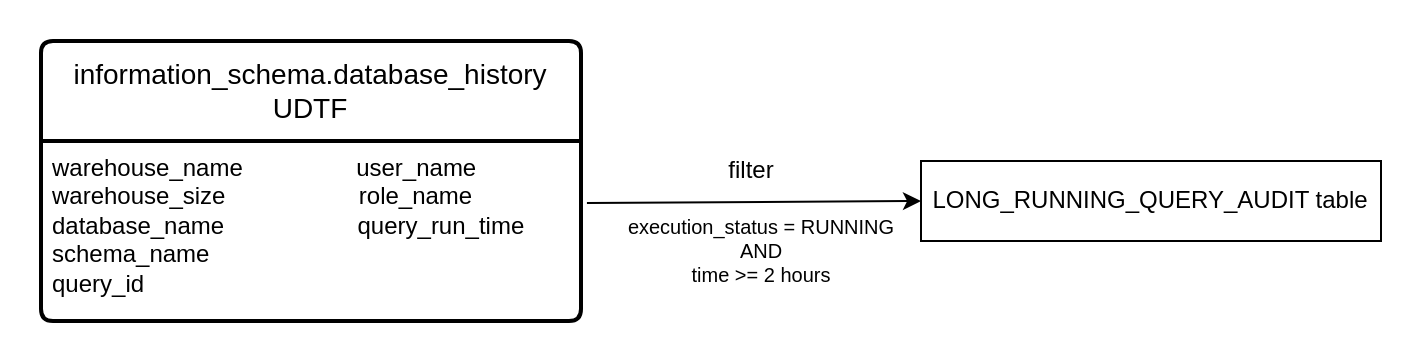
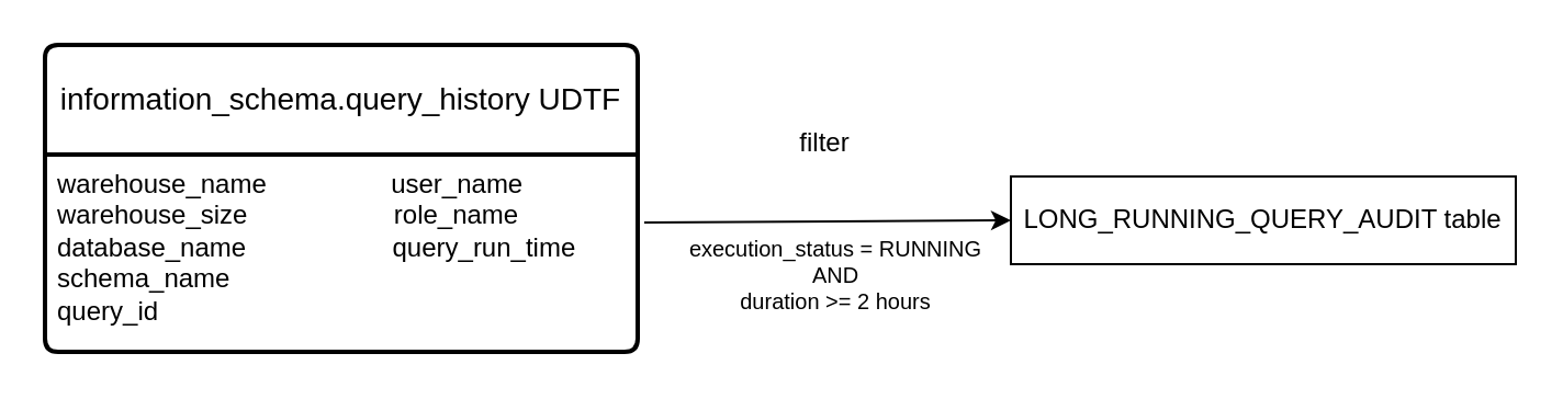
  <mxCell id="0" />
  <mxCell id="1" parent="0" />
- <mxCell id="2" value="information_schema.database_history UDTF" style="swimlane;childLayout=stackLayout;horizontal=1;startSize=50;horizontalStack=0;rounded=1;fontSize=14;fontStyle=0;strokeWidth=2;resizeParent=0;resizeLast=1;shadow=0;dashed=0;align=center;arcSize=4;whiteSpace=wrap;html=1;" vertex="1" parent="1"><mxGeometry x="20" y="20" width="270" height="140" as="geometry"><mxRectangle x="20" y="260" width="300" height="50" as="alternateBounds" /></mxGeometry></mxCell>
+ <mxCell id="2" value="information_schema.query_history UDTF" style="swimlane;childLayout=stackLayout;horizontal=1;startSize=50;horizontalStack=0;rounded=1;fontSize=14;fontStyle=0;strokeWidth=2;resizeParent=0;resizeLast=1;shadow=0;dashed=0;align=center;arcSize=4;whiteSpace=wrap;html=1;" vertex="1" parent="1"><mxGeometry x="20" y="20" width="270" height="140" as="geometry"><mxRectangle x="20" y="260" width="300" height="50" as="alternateBounds" /></mxGeometry></mxCell>
  <mxCell id="3" value="warehouse_name&amp;nbsp; &amp;nbsp; &amp;nbsp; &amp;nbsp; &amp;nbsp; &amp;nbsp; &amp;nbsp; &amp;nbsp; &amp;nbsp;user_name&lt;br&gt;warehouse_size&amp;nbsp; &amp;nbsp; &amp;nbsp; &amp;nbsp; &amp;nbsp; &amp;nbsp; &amp;nbsp; &amp;nbsp; &amp;nbsp; &amp;nbsp; role_name&lt;br&gt;database_name&amp;nbsp; &amp;nbsp; &amp;nbsp; &amp;nbsp; &amp;nbsp; &amp;nbsp; &amp;nbsp; &amp;nbsp; &amp;nbsp; &amp;nbsp; query_run_time&lt;br&gt;schema_name&lt;div&gt;query_id&lt;/div&gt;" style="align=left;strokeColor=none;fillColor=none;spacingLeft=4;fontSize=12;verticalAlign=top;resizable=0;rotatable=0;part=1;html=1;" vertex="1" parent="2"><mxGeometry y="50" width="270" height="90" as="geometry" /></mxCell>
  <mxCell id="4" value="" style="endArrow=classic;html=1;rounded=0;exitX=1.011;exitY=0.344;exitDx=0;exitDy=0;exitPerimeter=0;" edge="1" parent="1" source="3"><mxGeometry width="50" height="50" relative="1" as="geometry"><mxPoint x="400" y="100" as="sourcePoint" /><mxPoint x="460" y="100" as="targetPoint" /></mxGeometry></mxCell>
- <mxCell id="5" value="filter" style="text;html=1;align=center;verticalAlign=middle;resizable=0;points=[];autosize=1;strokeColor=none;fillColor=none;" vertex="1" parent="1"><mxGeometry x="350" y="70" width="50" height="30" as="geometry" /></mxCell>
- <mxCell id="6" value="execution_status = RUNNING&lt;br&gt;AND&lt;br&gt;time &amp;gt;= 2 hours" style="text;html=1;align=center;verticalAlign=middle;resizable=0;points=[];autosize=1;strokeColor=none;fillColor=none;fontSize=10;" vertex="1" parent="1"><mxGeometry x="300" y="100" width="160" height="50" as="geometry" /></mxCell>
+ <mxCell id="5" value="filter" style="text;html=1;align=center;verticalAlign=middle;resizable=0;points=[];autosize=1;strokeColor=none;fillColor=none;" vertex="1" parent="1"><mxGeometry x="350" y="50" width="50" height="30" as="geometry" /></mxCell>
+ <mxCell id="6" value="execution_status = RUNNING&lt;br&gt;AND&lt;br&gt;duration &amp;gt;= 2 hours" style="text;html=1;align=center;verticalAlign=middle;resizable=0;points=[];autosize=1;strokeColor=none;fillColor=none;fontSize=10;" vertex="1" parent="1"><mxGeometry x="300" y="100" width="160" height="50" as="geometry" /></mxCell>
  <mxCell id="7" value="LONG_RUNNING_QUERY_AUDIT table" style="whiteSpace=wrap;html=1;align=center;" vertex="1" parent="1"><mxGeometry x="460" y="80" width="230" height="40" as="geometry" /></mxCell>
